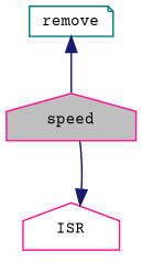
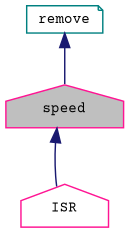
  digraph {
    fontname="Courier Prime"
    rankdir=TB
    node [color=deeppink fillcolor=white fontname="Courier Prime" fontsize=10 shape=house style=filled]
    edge [color=midnightblue dir=back fontname="Courier Prime" fontsize=10 labelfontname=Helvetica labelfontsize=10 style=solid]
    n1 [fillcolor=grey75 fontcolor=black height=0.2 label=speed width=0.4]
    n2 [height=0.2 label=ISR width=0.4]
    n3 [color=teal height=0.2 label=remove shape=note width=0.4]
-   n2 -> n1
+   n1 -> n2
    n3 -> n1
  }
